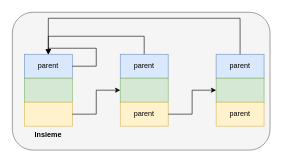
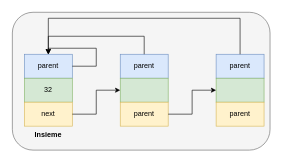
  <mxCell id="0" />
  <mxCell id="1" parent="0" />
  <mxCell id="2" value="" style="rounded=1;whiteSpace=wrap;html=1;fillColor=#f5f5f5;strokeColor=#666666;fontColor=#333333;" vertex="1" parent="1"><mxGeometry x="20" y="20" width="430" height="230" as="geometry" /></mxCell>
  <mxCell id="3" value="" style="rounded=0;whiteSpace=wrap;html=1;fillColor=#dae8fc;strokeColor=#6c8ebf;" vertex="1" parent="1"><mxGeometry x="40" y="90" width="80" height="40" as="geometry" /></mxCell>
  <mxCell id="4" value="" style="rounded=0;whiteSpace=wrap;html=1;fillColor=#d5e8d4;strokeColor=#82b366;" vertex="1" parent="1"><mxGeometry x="40" y="130" width="80" height="40" as="geometry" /></mxCell>
  <mxCell id="5" value="" style="rounded=0;whiteSpace=wrap;html=1;fillColor=#fff2cc;strokeColor=#d6b656;" vertex="1" parent="1"><mxGeometry x="40" y="170" width="80" height="40" as="geometry" /></mxCell>
  <mxCell id="6" value="" style="rounded=0;whiteSpace=wrap;html=1;fillColor=#dae8fc;strokeColor=#6c8ebf;" vertex="1" parent="1"><mxGeometry x="200" y="90" width="80" height="40" as="geometry" /></mxCell>
  <mxCell id="7" value="" style="rounded=0;whiteSpace=wrap;html=1;fillColor=#d5e8d4;strokeColor=#82b366;" vertex="1" parent="1"><mxGeometry x="200" y="130" width="80" height="40" as="geometry" /></mxCell>
  <mxCell id="8" value="" style="rounded=0;whiteSpace=wrap;html=1;fillColor=#fff2cc;strokeColor=#d6b656;" vertex="1" parent="1"><mxGeometry x="200" y="170" width="80" height="40" as="geometry" /></mxCell>
  <mxCell id="9" value="" style="rounded=0;whiteSpace=wrap;html=1;fillColor=#dae8fc;strokeColor=#6c8ebf;" vertex="1" parent="1"><mxGeometry x="360" y="90" width="80" height="40" as="geometry" /></mxCell>
  <mxCell id="10" value="" style="rounded=0;whiteSpace=wrap;html=1;fillColor=#d5e8d4;strokeColor=#82b366;" vertex="1" parent="1"><mxGeometry x="360" y="130" width="80" height="40" as="geometry" /></mxCell>
  <mxCell id="11" value="" style="rounded=0;whiteSpace=wrap;html=1;fillColor=#fff2cc;strokeColor=#d6b656;" vertex="1" parent="1"><mxGeometry x="360" y="170" width="80" height="40" as="geometry" /></mxCell>
  <mxCell id="12" value="" style="endArrow=classic;html=1;rounded=0;strokeColor=#000000;exitX=1;exitY=0.5;exitDx=0;exitDy=0;entryX=0;entryY=0.5;entryDx=0;entryDy=0;" edge="1" parent="1" source="5" target="7"><mxGeometry width="50" height="50" relative="1" as="geometry"><mxPoint x="130" y="320" as="sourcePoint" /><mxPoint x="180" y="270" as="targetPoint" /><Array as="points"><mxPoint x="160" y="190" /><mxPoint x="160" y="150" /></Array></mxGeometry></mxCell>
+ <mxCell id="13" value="32" style="text;html=1;strokeColor=none;fillColor=none;align=center;verticalAlign=middle;whiteSpace=wrap;rounded=0;" vertex="1" parent="1"><mxGeometry x="50" y="135" width="60" height="30" as="geometry" /></mxCell>
  <mxCell id="14" value="" style="endArrow=classic;html=1;rounded=0;strokeColor=#000000;entryX=0;entryY=0.5;entryDx=0;entryDy=0;exitX=1;exitY=0.5;exitDx=0;exitDy=0;" edge="1" parent="1" source="8" target="10"><mxGeometry width="50" height="50" relative="1" as="geometry"><mxPoint x="230" y="330" as="sourcePoint" /><mxPoint x="280" y="280" as="targetPoint" /><Array as="points"><mxPoint x="320" y="190" /><mxPoint x="320" y="150" /></Array></mxGeometry></mxCell>
  <mxCell id="15" value="parent" style="text;html=1;strokeColor=none;fillColor=none;align=center;verticalAlign=middle;whiteSpace=wrap;rounded=0;" vertex="1" parent="1"><mxGeometry x="50" y="95" width="60" height="30" as="geometry" /></mxCell>
+ <mxCell id="16" value="next" style="text;html=1;strokeColor=none;fillColor=none;align=center;verticalAlign=middle;whiteSpace=wrap;rounded=0;" vertex="1" parent="1"><mxGeometry x="50" y="175" width="60" height="30" as="geometry" /></mxCell>
  <mxCell id="17" value="parent" style="text;html=1;strokeColor=none;fillColor=none;align=center;verticalAlign=middle;whiteSpace=wrap;rounded=0;" vertex="1" parent="1"><mxGeometry x="210" y="95" width="60" height="30" as="geometry" /></mxCell>
  <mxCell id="18" value="parent" style="text;html=1;strokeColor=none;fillColor=none;align=center;verticalAlign=middle;whiteSpace=wrap;rounded=0;" vertex="1" parent="1"><mxGeometry x="370" y="95" width="60" height="30" as="geometry" /></mxCell>
  <mxCell id="19" value="parent" style="text;html=1;strokeColor=none;fillColor=none;align=center;verticalAlign=middle;whiteSpace=wrap;rounded=0;" vertex="1" parent="1"><mxGeometry x="210" y="175" width="60" height="30" as="geometry" /></mxCell>
  <mxCell id="20" value="parent" style="text;html=1;strokeColor=none;fillColor=none;align=center;verticalAlign=middle;whiteSpace=wrap;rounded=0;" vertex="1" parent="1"><mxGeometry x="370" y="175" width="60" height="30" as="geometry" /></mxCell>
  <mxCell id="21" value="" style="endArrow=classic;html=1;rounded=0;strokeColor=#000000;exitX=1;exitY=0.5;exitDx=0;exitDy=0;entryX=0.5;entryY=0;entryDx=0;entryDy=0;" edge="1" parent="1" source="3" target="3"><mxGeometry width="50" height="50" relative="1" as="geometry"><mxPoint x="120" y="310" as="sourcePoint" /><mxPoint x="170" y="260" as="targetPoint" /><Array as="points"><mxPoint x="160" y="110" /><mxPoint x="160" y="80" /><mxPoint x="80" y="80" /></Array></mxGeometry></mxCell>
  <mxCell id="22" value="" style="endArrow=classic;html=1;rounded=0;strokeColor=#000000;exitX=0.5;exitY=0;exitDx=0;exitDy=0;entryX=0.5;entryY=0;entryDx=0;entryDy=0;" edge="1" parent="1" source="6" target="3"><mxGeometry width="50" height="50" relative="1" as="geometry"><mxPoint x="250" y="80" as="sourcePoint" /><mxPoint x="300" y="30" as="targetPoint" /><Array as="points"><mxPoint x="240" y="60" /><mxPoint x="80" y="60" /></Array></mxGeometry></mxCell>
  <mxCell id="23" value="" style="endArrow=classic;html=1;rounded=0;strokeColor=#000000;exitX=0.5;exitY=0;exitDx=0;exitDy=0;entryX=0.5;entryY=0;entryDx=0;entryDy=0;" edge="1" parent="1" source="9" target="3"><mxGeometry width="50" height="50" relative="1" as="geometry"><mxPoint x="300" y="80" as="sourcePoint" /><mxPoint x="350" y="30" as="targetPoint" /><Array as="points"><mxPoint x="400" y="30" /><mxPoint x="80" y="30" /></Array></mxGeometry></mxCell>
  <mxCell id="24" value="Insieme" style="text;html=1;strokeColor=none;fillColor=none;align=center;verticalAlign=middle;whiteSpace=wrap;rounded=0;fontColor=#000000;fontStyle=1" vertex="1" parent="1"><mxGeometry x="50" y="210" width="60" height="30" as="geometry" /></mxCell>
